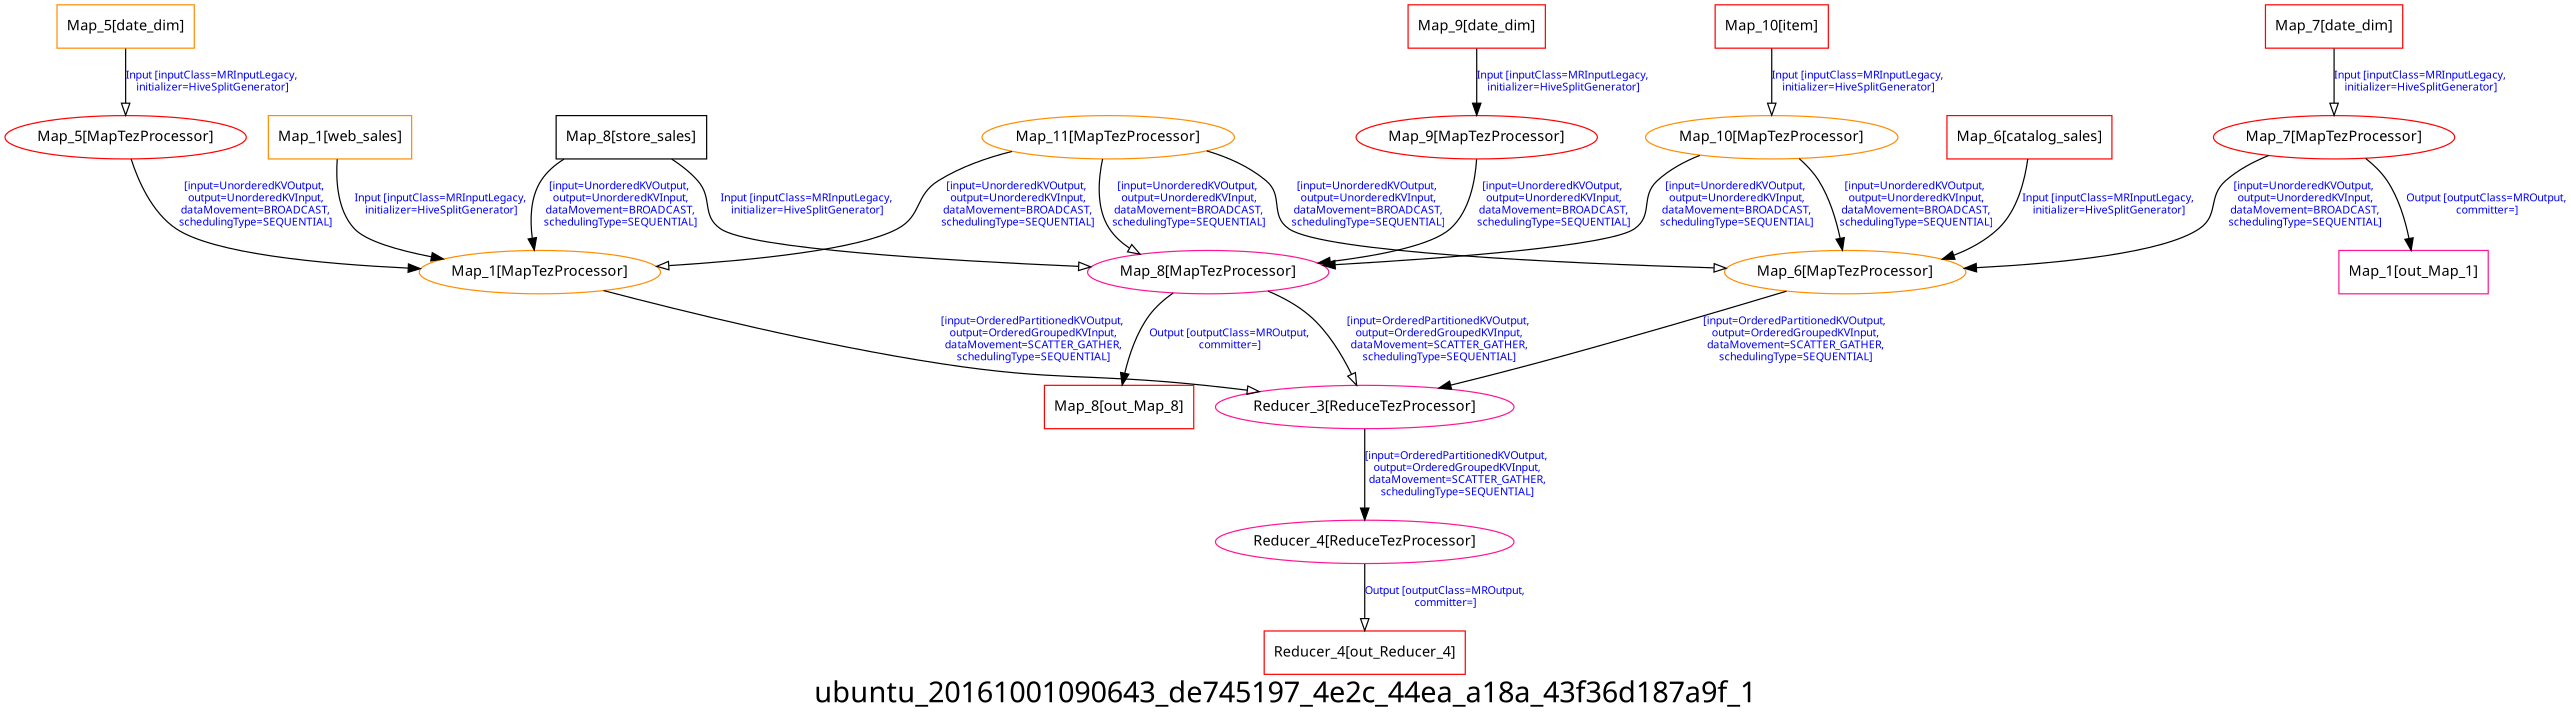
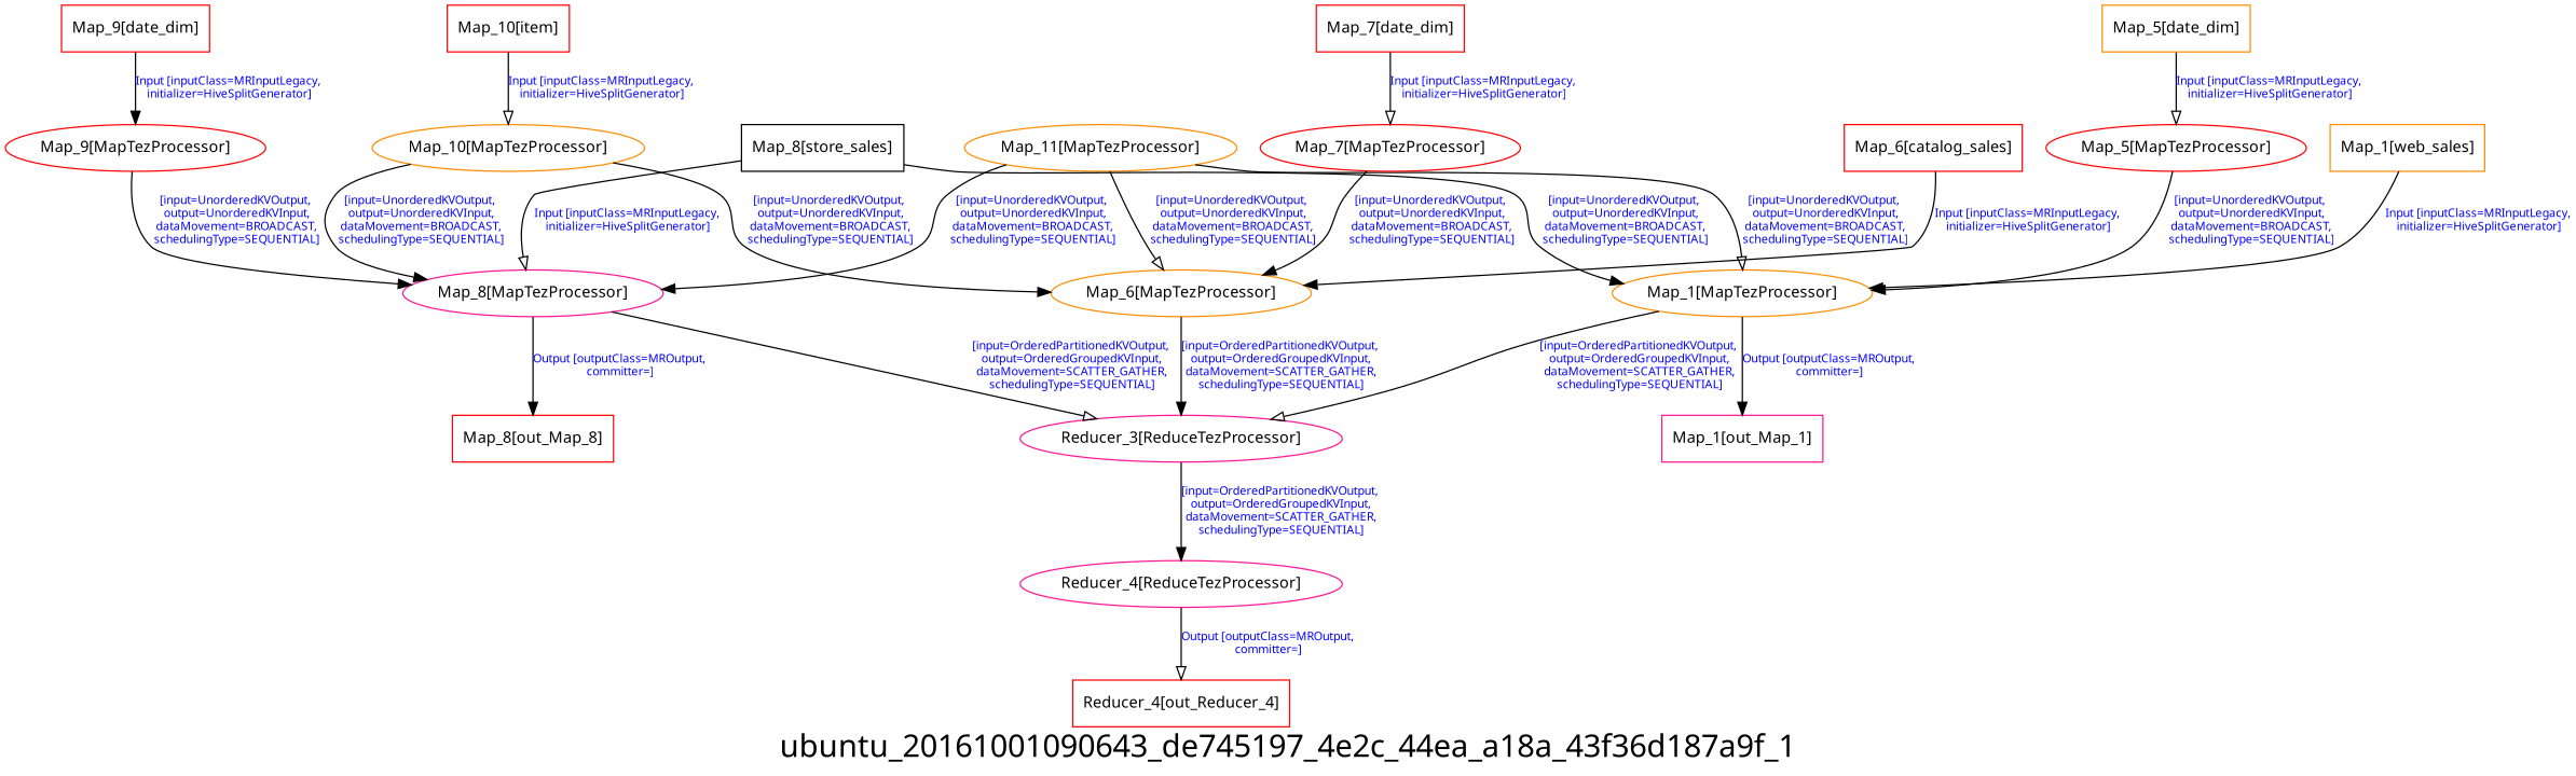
  digraph {
    fontname="Noto Sans"
    fontsize=24
    label=ubuntu_20161001090643_de745197_4e2c_44ea_a18a_43f36d187a9f_1
    node [color=red fontname="Noto Sans" fontsize=12]
    edge [arrowhead=normal fontcolor=blue fontname="Noto Sans" fontsize=9]
    n1 [label="Map_9[MapTezProcessor]"]
    n2 [color=deeppink label="Map_8[MapTezProcessor]"]
    n3 [label="Map_8[out_Map_8]" shape=box]
    n4 [color=deeppink label="Reducer_3[ReduceTezProcessor]"]
    n5 [color=deeppink label="Reducer_4[ReduceTezProcessor]"]
    n6 [color=darkorange label="Map_10[MapTezProcessor]"]
    n7 [color=darkorange label="Map_6[MapTezProcessor]"]
    n8 [color=darkorange label="Map_1[MapTezProcessor]"]
    n9 [color=deeppink label="Map_1[out_Map_1]" shape=box]
    n10 [label="Map_5[MapTezProcessor]"]
    n11 [label="Reducer_4[out_Reducer_4]" shape=box]
    n12 [label="Map_9[date_dim]" shape=box]
    n13 [color=darkorange label="Map_11[MapTezProcessor]"]
    n14 [color=black label="Map_8[store_sales]" shape=box]
    n15 [label="Map_10[item]" shape=box]
    n16 [color=darkorange label="Map_1[web_sales]" shape=box]
    n17 [label="Map_7[date_dim]" shape=box]
    n18 [label="Map_7[MapTezProcessor]"]
    n19 [color=darkorange label="Map_5[date_dim]" shape=box]
    n20 [label="Map_6[catalog_sales]" shape=box]
    n1 -> n2 [label="[input=UnorderedKVOutput,\n output=UnorderedKVInput,\n dataMovement=BROADCAST,\n schedulingType=SEQUENTIAL]"]
    n2 -> n3 [label="Output [outputClass=MROutput,\n committer=]"]
    n2 -> n4 [arrowhead=onormal label="[input=OrderedPartitionedKVOutput,\n output=OrderedGroupedKVInput,\n dataMovement=SCATTER_GATHER,\n schedulingType=SEQUENTIAL]"]
    n4 -> n5 [label="[input=OrderedPartitionedKVOutput,\n output=OrderedGroupedKVInput,\n dataMovement=SCATTER_GATHER,\n schedulingType=SEQUENTIAL]"]
    n5 -> n11 [arrowhead=onormal label="Output [outputClass=MROutput,\n committer=]"]
    n6 -> n2 [label="[input=UnorderedKVOutput,\n output=UnorderedKVInput,\n dataMovement=BROADCAST,\n schedulingType=SEQUENTIAL]"]
    n6 -> n7 [label="[input=UnorderedKVOutput,\n output=UnorderedKVInput,\n dataMovement=BROADCAST,\n schedulingType=SEQUENTIAL]"]
    n7 -> n4 [label="[input=OrderedPartitionedKVOutput,\n output=OrderedGroupedKVInput,\n dataMovement=SCATTER_GATHER,\n schedulingType=SEQUENTIAL]"]
    n8 -> n4 [arrowhead=onormal label="[input=OrderedPartitionedKVOutput,\n output=OrderedGroupedKVInput,\n dataMovement=SCATTER_GATHER,\n schedulingType=SEQUENTIAL]"]
-   n18 -> n9 [label="Output [outputClass=MROutput,\n committer=]"]
+   n8 -> n9 [label="Output [outputClass=MROutput,\n committer=]"]
    n10 -> n8 [label="[input=UnorderedKVOutput,\n output=UnorderedKVInput,\n dataMovement=BROADCAST,\n schedulingType=SEQUENTIAL]"]
    n12 -> n1 [label="Input [inputClass=MRInputLegacy,\n initializer=HiveSplitGenerator]"]
-   n13 -> n2 [arrowhead=onormal label="[input=UnorderedKVOutput,\n output=UnorderedKVInput,\n dataMovement=BROADCAST,\n schedulingType=SEQUENTIAL]"]
+   n13 -> n2 [label="[input=UnorderedKVOutput,\n output=UnorderedKVInput,\n dataMovement=BROADCAST,\n schedulingType=SEQUENTIAL]"]
    n13 -> n7 [arrowhead=onormal label="[input=UnorderedKVOutput,\n output=UnorderedKVInput,\n dataMovement=BROADCAST,\n schedulingType=SEQUENTIAL]"]
    n13 -> n8 [arrowhead=onormal label="[input=UnorderedKVOutput,\n output=UnorderedKVInput,\n dataMovement=BROADCAST,\n schedulingType=SEQUENTIAL]"]
    n14 -> n2 [arrowhead=onormal label="Input [inputClass=MRInputLegacy,\n initializer=HiveSplitGenerator]"]
    n14 -> n8 [label="[input=UnorderedKVOutput,\n output=UnorderedKVInput,\n dataMovement=BROADCAST,\n schedulingType=SEQUENTIAL]"]
    n15 -> n6 [arrowhead=onormal label="Input [inputClass=MRInputLegacy,\n initializer=HiveSplitGenerator]"]
    n16 -> n8 [label="Input [inputClass=MRInputLegacy,\n initializer=HiveSplitGenerator]"]
    n17 -> n18 [arrowhead=onormal label="Input [inputClass=MRInputLegacy,\n initializer=HiveSplitGenerator]"]
    n18 -> n7 [label="[input=UnorderedKVOutput,\n output=UnorderedKVInput,\n dataMovement=BROADCAST,\n schedulingType=SEQUENTIAL]"]
    n19 -> n10 [arrowhead=onormal label="Input [inputClass=MRInputLegacy,\n initializer=HiveSplitGenerator]"]
    n20 -> n7 [label="Input [inputClass=MRInputLegacy,\n initializer=HiveSplitGenerator]"]
  }
